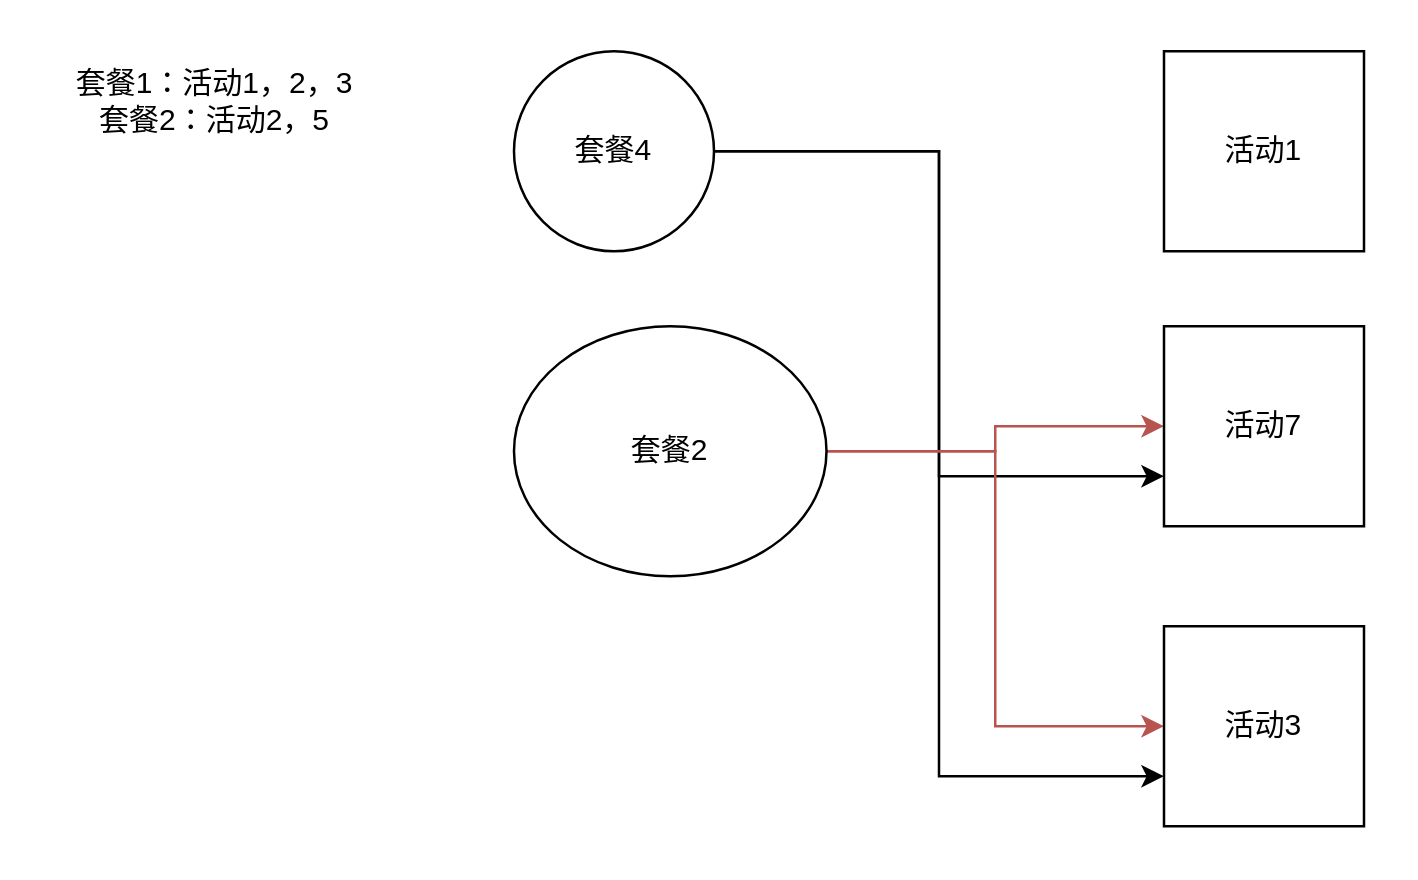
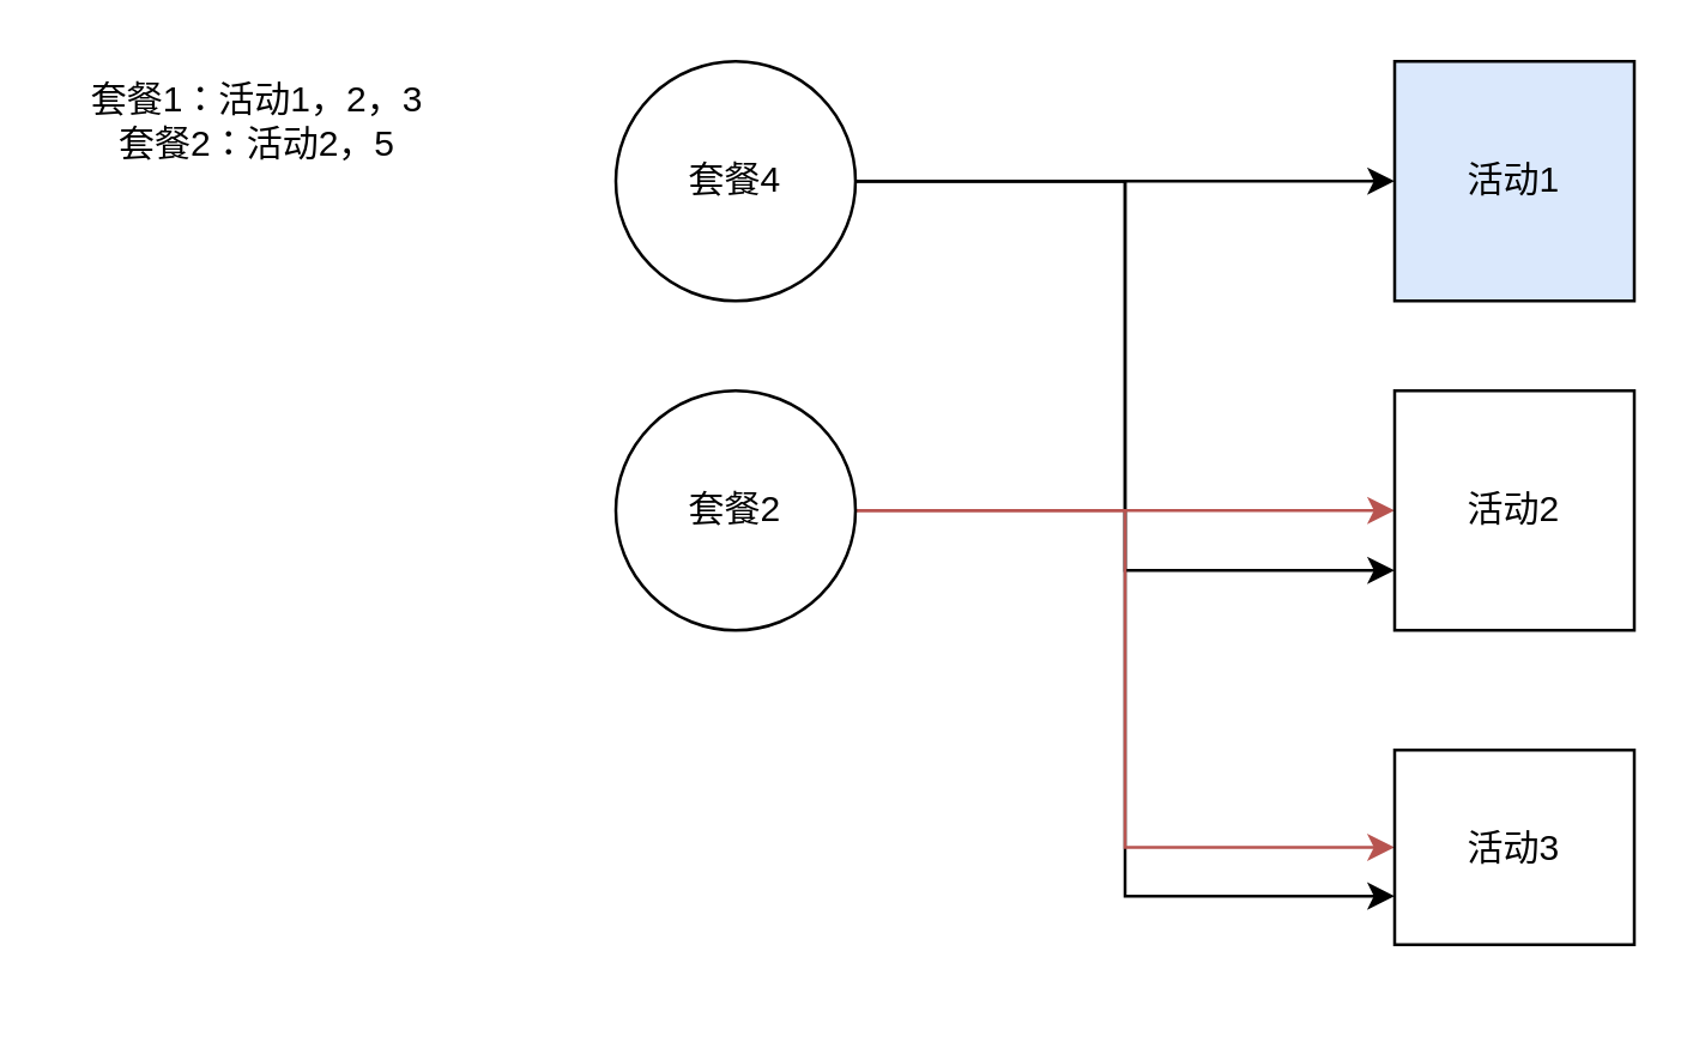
  <mxCell id="0" />
  <mxCell id="1" parent="0" />
+ <mxCell id="2" style="edgeStyle=orthogonalEdgeStyle;rounded=0;orthogonalLoop=1;jettySize=auto;html=1;exitX=1;exitY=0.5;exitDx=0;exitDy=0;entryX=0;entryY=0.5;entryDx=0;entryDy=0;" edge="1" parent="1" source="5" target="6"><mxGeometry relative="1" as="geometry" /></mxCell>
  <mxCell id="3" style="edgeStyle=orthogonalEdgeStyle;rounded=0;orthogonalLoop=1;jettySize=auto;html=1;exitX=1;exitY=0.5;exitDx=0;exitDy=0;entryX=0;entryY=0.75;entryDx=0;entryDy=0;" edge="1" parent="1" source="5" target="10"><mxGeometry relative="1" as="geometry" /></mxCell>
  <mxCell id="4" style="edgeStyle=orthogonalEdgeStyle;rounded=0;orthogonalLoop=1;jettySize=auto;html=1;exitX=1;exitY=0.5;exitDx=0;exitDy=0;entryX=0;entryY=0.75;entryDx=0;entryDy=0;" edge="1" parent="1" source="5" target="11"><mxGeometry relative="1" as="geometry" /></mxCell>
  <mxCell id="5" value="套餐4" style="ellipse;whiteSpace=wrap;html=1;aspect=fixed;" vertex="1" parent="1"><mxGeometry x="205" y="20" width="80" height="80" as="geometry" /></mxCell>
- <mxCell id="6" value="活动1" style="whiteSpace=wrap;html=1;aspect=fixed;" vertex="1" parent="1"><mxGeometry x="465" y="20" width="80" height="80" as="geometry" /></mxCell>
+ <mxCell id="6" value="活动1" style="whiteSpace=wrap;html=1;aspect=fixed;fillColor=#dae8fc;" vertex="1" parent="1"><mxGeometry x="465" y="20" width="80" height="80" as="geometry" /></mxCell>
  <mxCell id="7" style="edgeStyle=orthogonalEdgeStyle;rounded=0;orthogonalLoop=1;jettySize=auto;html=1;fillColor=#f8cecc;strokeColor=#b85450;entryX=0;entryY=0.5;entryDx=0;entryDy=0;" edge="1" parent="1" source="9" target="10"><mxGeometry relative="1" as="geometry"><mxPoint x="455" y="190" as="targetPoint" /></mxGeometry></mxCell>
  <mxCell id="8" style="edgeStyle=orthogonalEdgeStyle;rounded=0;orthogonalLoop=1;jettySize=auto;html=1;exitX=1;exitY=0.5;exitDx=0;exitDy=0;entryX=0;entryY=0.5;entryDx=0;entryDy=0;fillColor=#f8cecc;strokeColor=#b85450;" edge="1" parent="1" source="9" target="11"><mxGeometry relative="1" as="geometry" /></mxCell>
- <mxCell id="9" value="套餐2" style="ellipse;whiteSpace=wrap;html=1;aspect=fixed;" vertex="1" parent="1"><mxGeometry x="205" y="130" width="125" height="100" as="geometry" /></mxCell>
- <mxCell id="10" value="活动7" style="whiteSpace=wrap;html=1;aspect=fixed;" vertex="1" parent="1"><mxGeometry x="465" y="130" width="80" height="80" as="geometry" /></mxCell>
- <mxCell id="11" value="活动3" style="whiteSpace=wrap;html=1;aspect=fixed;" vertex="1" parent="1"><mxGeometry x="465" y="250" width="80" height="80" as="geometry" /></mxCell>
+ <mxCell id="9" value="套餐2" style="ellipse;whiteSpace=wrap;html=1;aspect=fixed;" vertex="1" parent="1"><mxGeometry x="205" y="130" width="80" height="80" as="geometry" /></mxCell>
+ <mxCell id="10" value="活动2" style="whiteSpace=wrap;html=1;aspect=fixed;" vertex="1" parent="1"><mxGeometry x="465" y="130" width="80" height="80" as="geometry" /></mxCell>
+ <mxCell id="11" value="活动3" style="whiteSpace=wrap;html=1;aspect=fixed;" vertex="1" parent="1"><mxGeometry x="465" y="250" width="80" height="65" as="geometry" /></mxCell>
  <mxCell id="12" value="套餐1：活动1，2，3&lt;br&gt;套餐2：活动2，5" style="text;html=1;align=center;verticalAlign=middle;resizable=0;points=[];autosize=1;strokeColor=none;fillColor=none;" vertex="1" parent="1"><mxGeometry x="20" y="20" width="130" height="40" as="geometry" /></mxCell>
